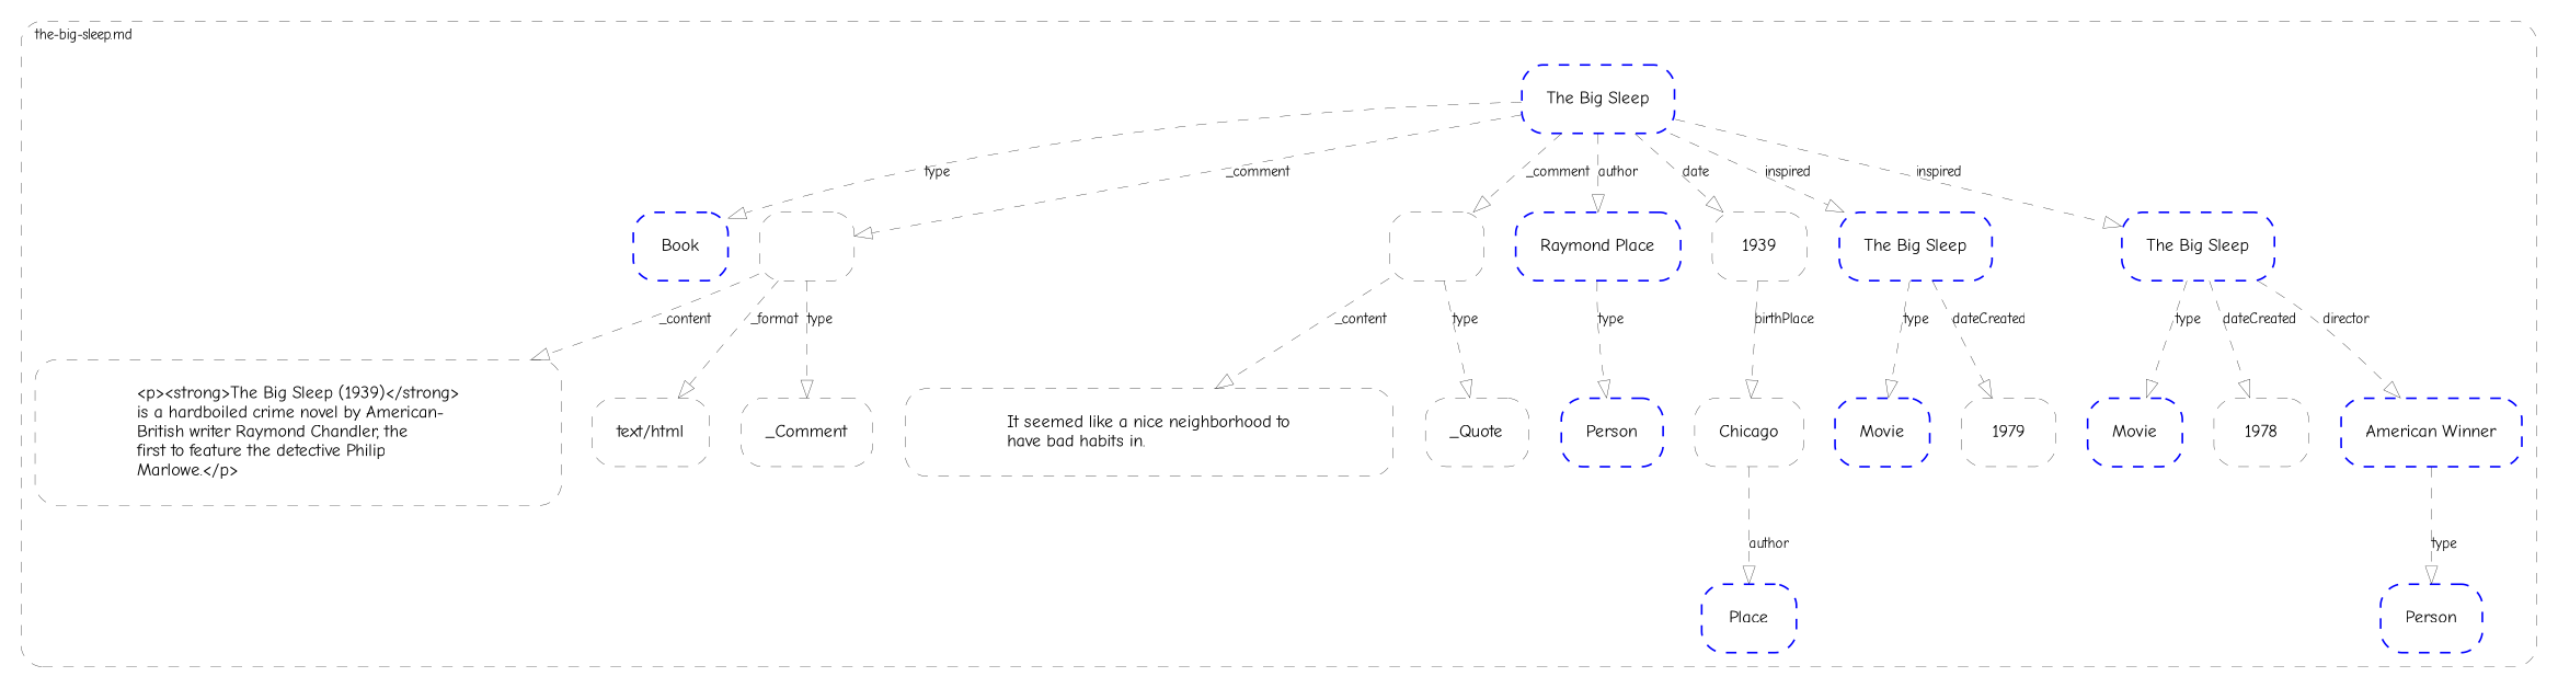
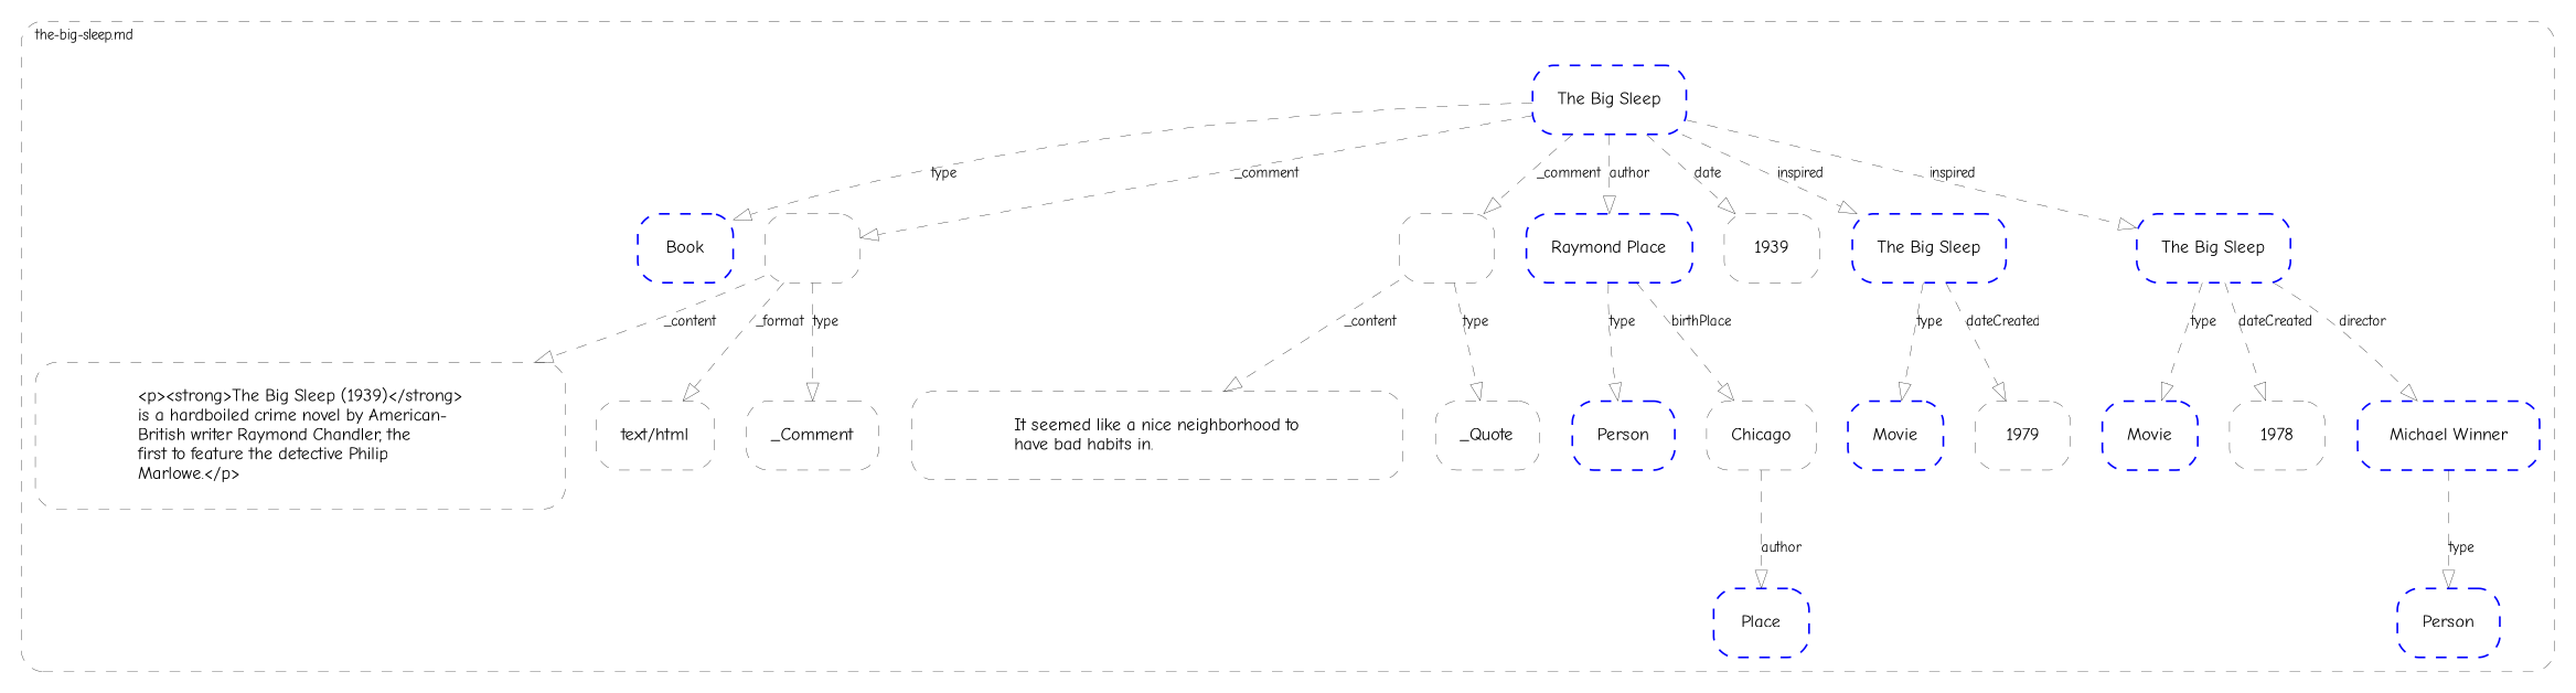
  digraph {
    fontname="Comic Neue"
    fontsize=8
    labeljust=l
    labelloc=t
    penwidth=0.2
    style="rounded,dashed"
    node [color=blue fontname="Comic Neue" fontsize=10 margin=0.2 penwidth=1 shape=rectangle style="rounded,dashed"]
    edge [arrowhead=empty fontname="Comic Neue" fontsize=8 penwidth=0.2 style=dashed]
    n1 [label="The Big Sleep"]
    n2 [label=Book]
    n3 [color=black label=" " penwidth=0.2]
    n4 [color=black label=" " penwidth=0.2]
    n5 [label="Raymond Place"]
    n6 [color=black label=1939 penwidth=0.2]
    n7 [label="The Big Sleep"]
    n8 [label="The Big Sleep"]
    n9 [color=black label="<p><strong>The Big Sleep (1939)</strong>\lis a hardboiled crime novel by American-\lBritish writer Raymond Chandler, the\lfirst to feature the detective Philip\lMarlowe.</p>\l" margin="0.8,0.2" penwidth=0.2]
    n10 [color=black label="text/html" penwidth=0.2]
    n11 [color=black label=_Comment penwidth=0.2]
    n12 [color=black label="It seemed like a nice neighborhood to\lhave bad habits in.\l" margin="0.8,0.2" penwidth=0.2]
    n13 [color=black label=_Quote penwidth=0.2]
    n14 [label=Person]
    n15 [color=black label=Chicago penwidth=0.2]
    n16 [label=Place]
    n17 [label=Movie]
    n18 [color=black label=1979 penwidth=0.2]
    n19 [label=Movie]
    n20 [color=black label=1978 penwidth=0.2]
-   n21 [label="American Winner"]
+   n21 [label="Michael Winner"]
    n22 [label=Person]
    subgraph cluster_1 {
      label="the-big-sleep.md"
      n1
      n2
      n3
      n4
      n5
      n6
      n7
      n8
      n9
      n10
      n11
      n12
      n13
      n14
      n15
      n16
      n17
      n18
      n19
      n20
      n21
      n22
    }
    n1 -> n2 [label=type]
    n1 -> n3 [label=_comment]
    n1 -> n4 [label=_comment]
    n1 -> n5 [label=author]
    n1 -> n6 [label=date]
    n1 -> n7 [label=inspired]
    n1 -> n8 [label=inspired]
    n3 -> n9 [label=_content]
    n3 -> n10 [label=_format]
    n3 -> n11 [label=type]
    n4 -> n12 [label=_content]
    n4 -> n13 [label=type]
    n5 -> n14 [label=type]
-   n6 -> n15 [label=birthPlace]
+   n5 -> n15 [label=birthPlace]
    n7 -> n17 [label=type]
    n7 -> n18 [label=dateCreated]
    n8 -> n19 [label=type]
    n8 -> n20 [label=dateCreated]
    n8 -> n21 [label=director]
    n15 -> n16 [label=author]
    n21 -> n22 [label=type]
  }
